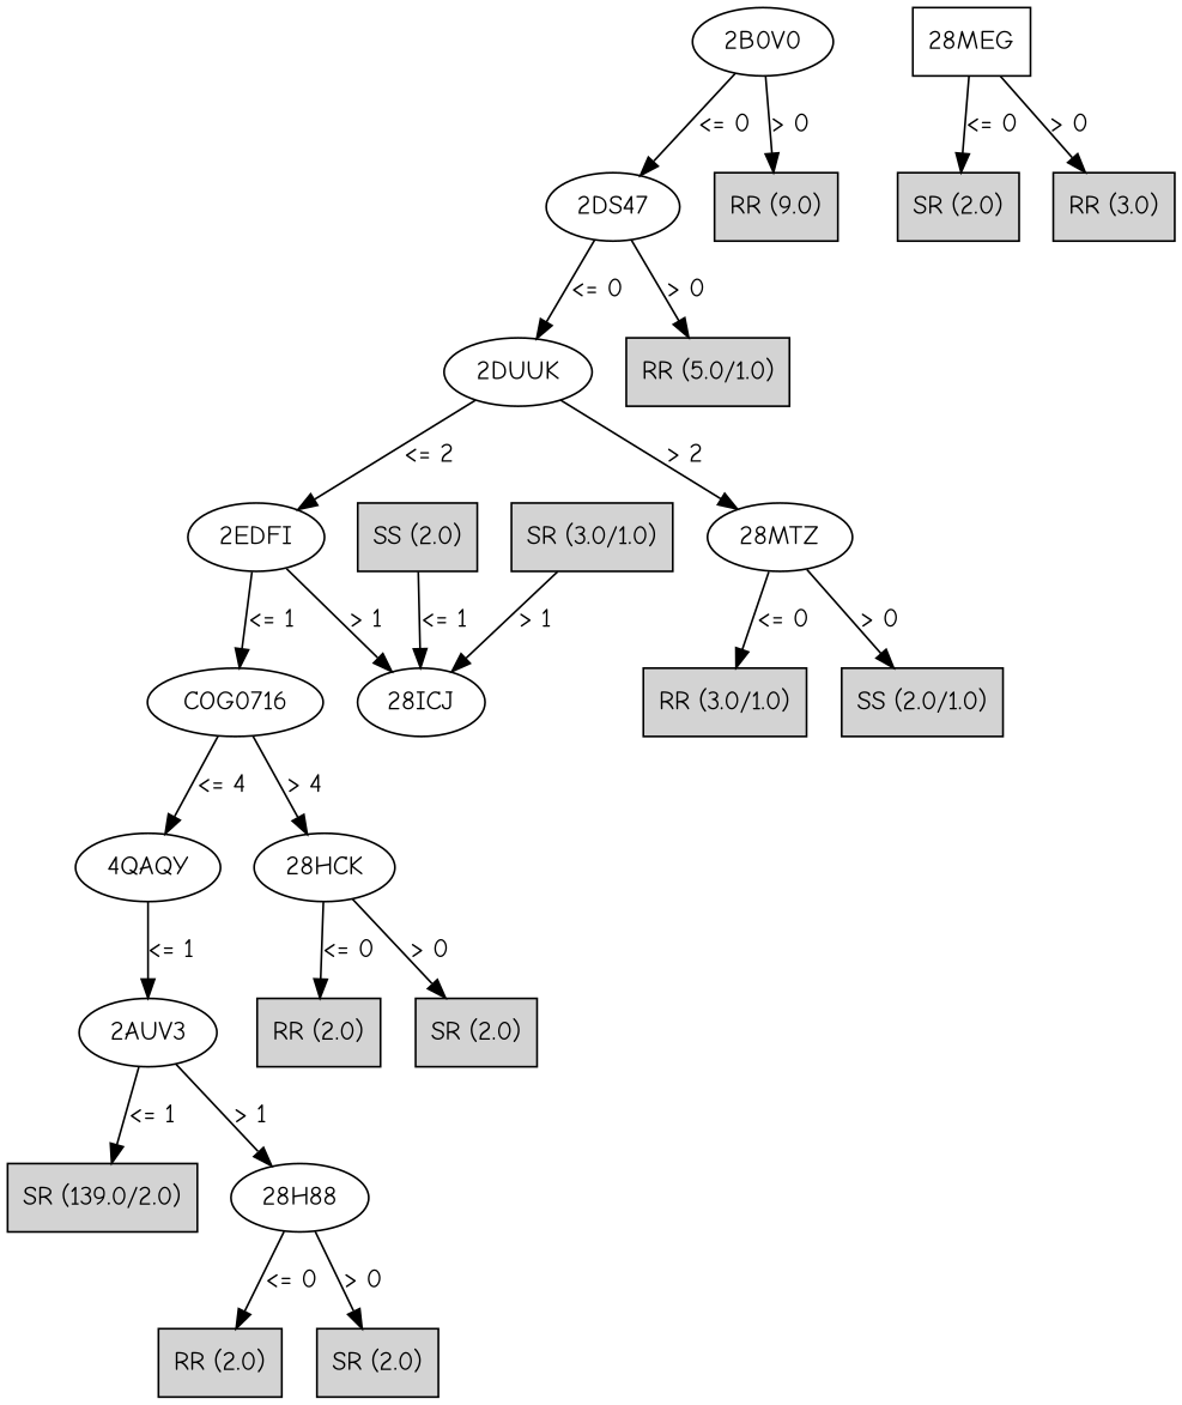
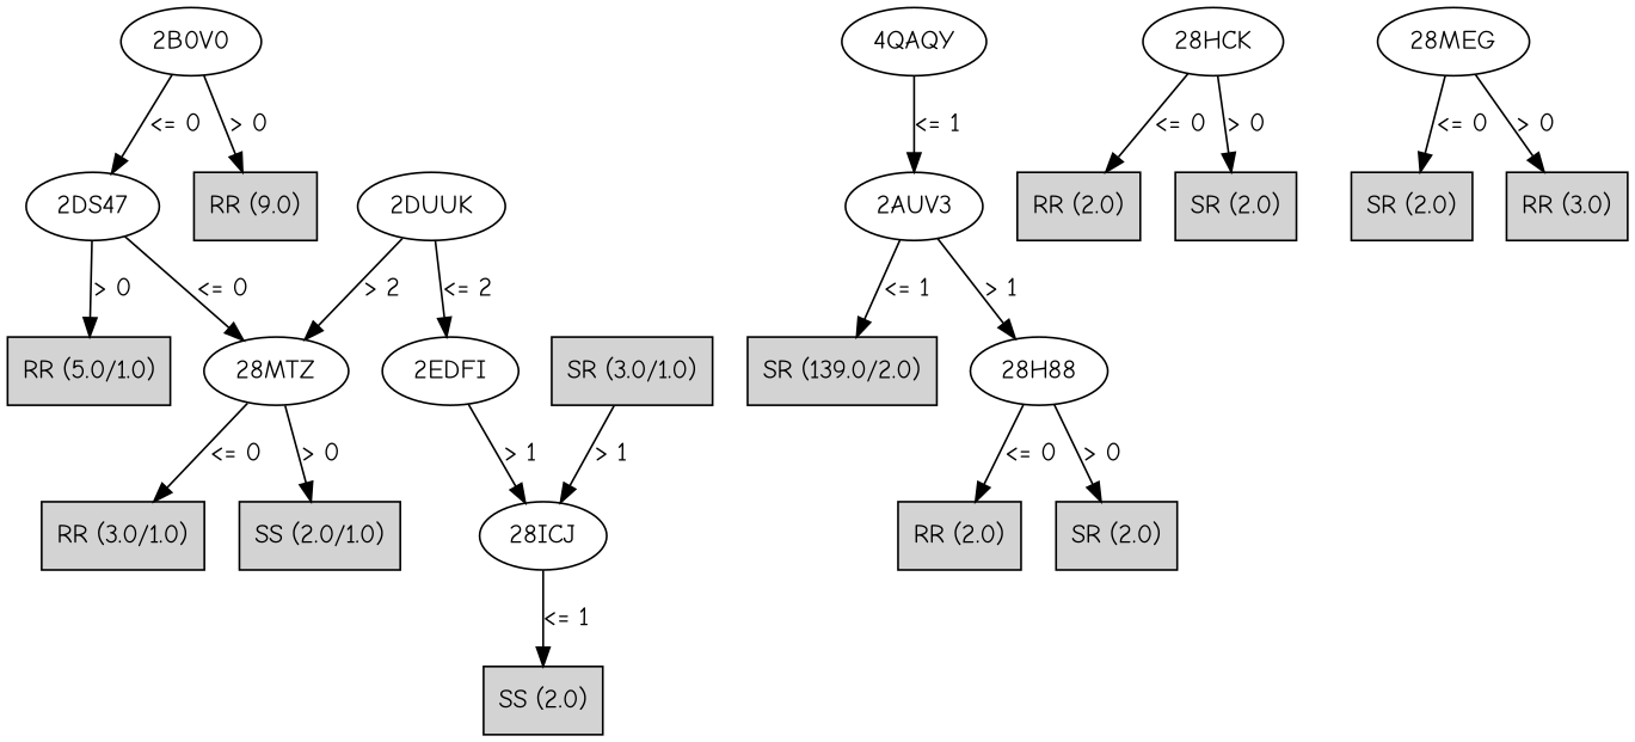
  digraph {
    fontname="Comic Neue"
    node [fontname="Comic Neue" shape=box style=filled]
    edge [fontname="Comic Neue"]
    n1 [label="2B0V0" shape="" style=""]
    n2 [label="2DS47" shape="" style=""]
    n3 [label="RR (9.0)"]
    n4 [label="2DUUK" shape="" style=""]
    n5 [label="RR (5.0/1.0)"]
    n6 [label="2EDFI" shape="" style=""]
    n7 [label="28MTZ" shape="" style=""]
-   n8 [label=COG0716 shape="" style=""]
    n9 [label="28ICJ" shape="" style=""]
    n10 [label="RR (3.0/1.0)"]
    n11 [label="SS (2.0/1.0)"]
    n12 [label="4QAQY" shape="" style=""]
    n13 [label="28HCK" shape="" style=""]
    n14 [label="SS (2.0)"]
    n15 [label="2AUV3" shape="" style=""]
    n16 [label="RR (2.0)"]
    n17 [label="SR (2.0)"]
    n18 [label="SR (139.0/2.0)"]
    n19 [label="28H88" shape="" style=""]
-   n20 [label="28MEG" style=""]
+   n20 [label="28MEG" shape="" style=""]
    n21 [label="SR (2.0)"]
    n22 [label="RR (3.0)"]
    n23 [label="RR (2.0)"]
    n24 [label="SR (2.0)"]
    n25 [label="SR (3.0/1.0)"]
    n1 -> n2 [label="<= 0"]
    n1 -> n3 [label="> 0"]
-   n2 -> n4 [label="<= 0"]
+   n2 -> n7 [label="<= 0"]
    n2 -> n5 [label="> 0"]
    n4 -> n6 [label="<= 2"]
    n4 -> n7 [label="> 2"]
-   n6 -> n8 [label="<= 1"]
    n6 -> n9 [label="> 1"]
    n7 -> n10 [label="<= 0"]
    n7 -> n11 [label="> 0"]
-   n8 -> n12 [label="<= 4"]
-   n8 -> n13 [label="> 4"]
-   n14 -> n9 [label="<= 1"]
+   n9 -> n14 [label="<= 1"]
    n12 -> n15 [label="<= 1"]
    n13 -> n16 [label="<= 0"]
    n13 -> n17 [label="> 0"]
    n15 -> n18 [label="<= 1"]
    n15 -> n19 [label="> 1"]
    n19 -> n23 [label="<= 0"]
    n19 -> n24 [label="> 0"]
    n20 -> n21 [label="<= 0"]
    n20 -> n22 [label="> 0"]
    n25 -> n9 [label="> 1"]
  }
